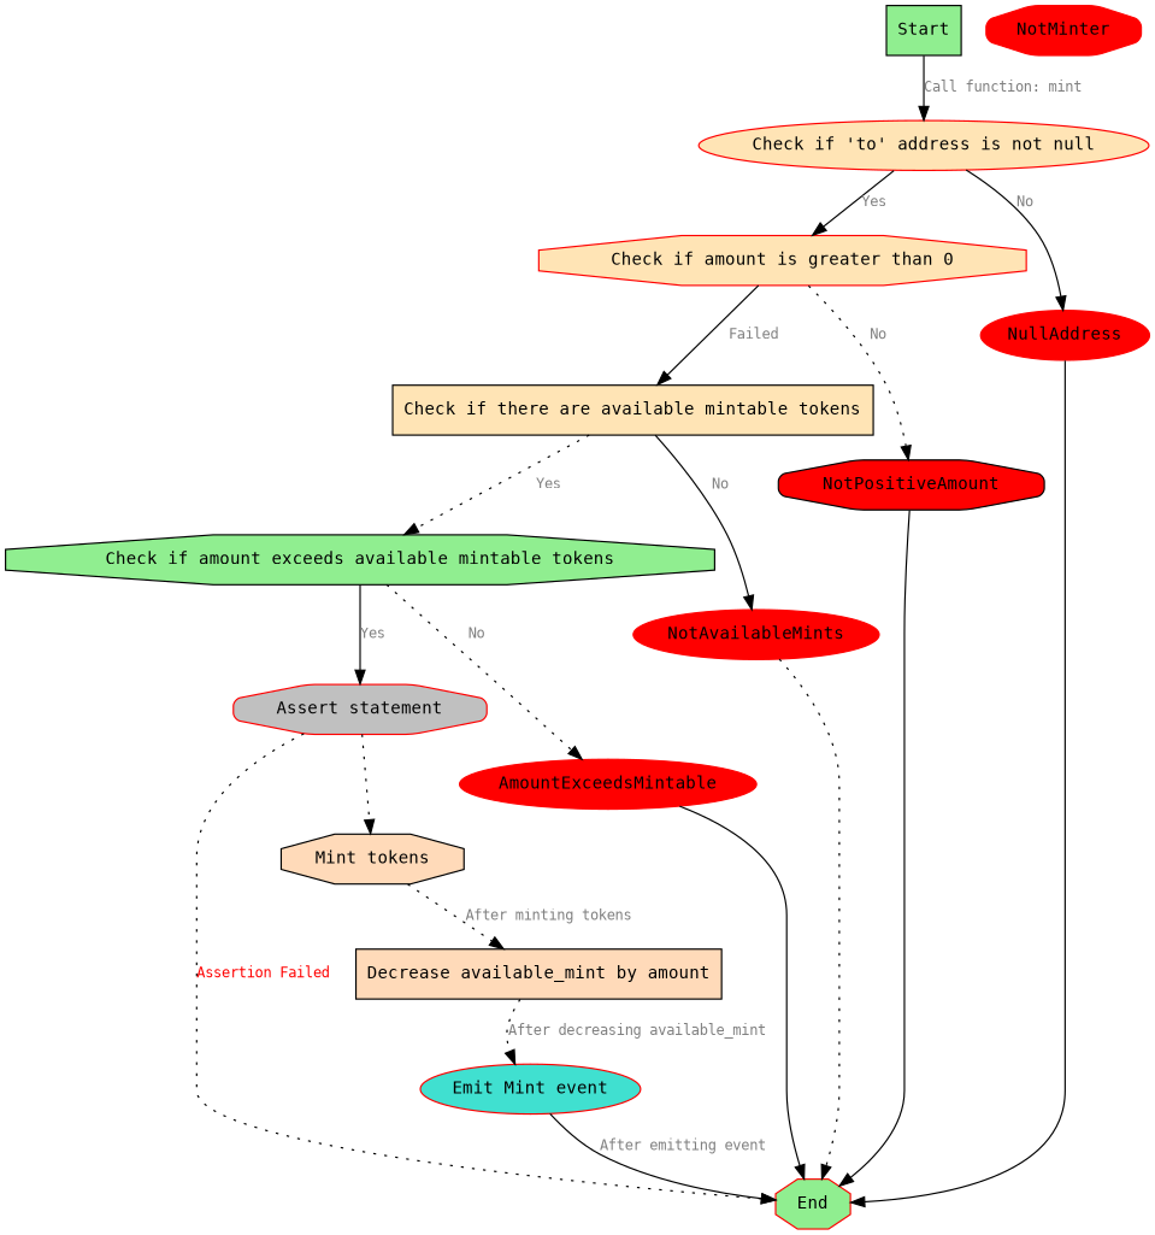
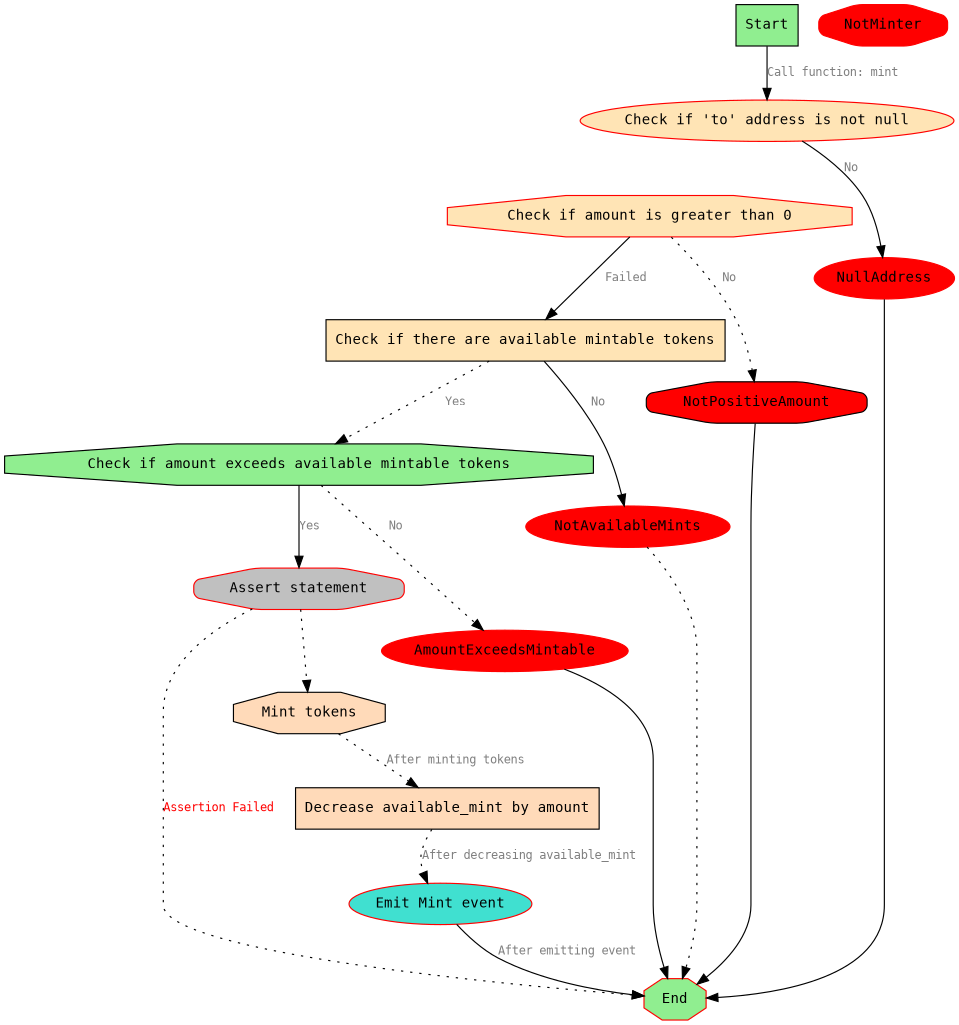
  digraph {
    fontname="DejaVu Sans Mono"
    node [color=red fillcolor=red fontname="DejaVu Sans Mono" fontsize=12 shape=octagon style=filled]
    edge [fontcolor="#808080" fontname="DejaVu Sans Mono" fontsize=10 style=solid]
    n1 [color=black fillcolor="#90EE90" label=Start shape=box]
    n2 [fillcolor="#FFE4B5" label="Check if 'to' address is not null" shape=ellipse]
    n3 [fillcolor="#FFE4B5" label="Check if amount is greater than 0"]
    n4 [label=NullAddress shape=ellipse style="rounded,filled"]
    n5 [color=black fillcolor="#FFE4B5" label="Check if there are available mintable tokens" shape=box]
    n6 [color=black label=NotPositiveAmount style="rounded,filled"]
    n7 [fillcolor="#90EE90" label=End]
    n8 [color=black fillcolor="#90EE90" label="Check if amount exceeds available mintable tokens"]
    n9 [label=NotAvailableMints shape=ellipse style="rounded,filled"]
    n10 [fillcolor=gray label="Assert statement" style="rounded,filled"]
    n11 [label=AmountExceedsMintable shape=ellipse style="rounded,filled"]
    n12 [color=black fillcolor="#FFDAB9" label="Mint tokens"]
    n13 [color=black fillcolor="#FFDAB9" label="Decrease available_mint by amount" shape=box]
    n14 [fillcolor=turquoise label="Emit Mint event" shape=ellipse style="rounded,filled"]
    n15 [label=NotMinter style="rounded,filled"]
    n1 -> n2 [label="Call function: mint"]
-   n2 -> n3 [label=Yes]
    n2 -> n4 [label=No]
    n3 -> n5 [label=Failed]
    n3 -> n6 [label=No style=dotted]
    n4 -> n7 [fontcolor=""]
    n5 -> n8 [label=Yes style=dotted]
    n5 -> n9 [label=No]
    n6 -> n7 [fontcolor=""]
    n8 -> n10 [label=Yes]
    n8 -> n11 [label=No style=dotted]
    n9 -> n7 [style=dotted fontcolor=""]
    n10 -> n7 [fontcolor="#FF0000" label="Assertion Failed" style=dotted]
    n10 -> n12 [style=dotted fontcolor=""]
    n11 -> n7 [fontcolor=""]
    n12 -> n13 [label="After minting tokens" style=dotted]
    n13 -> n14 [label="After decreasing available_mint" style=dotted]
    n14 -> n7 [label="After emitting event"]
  }
